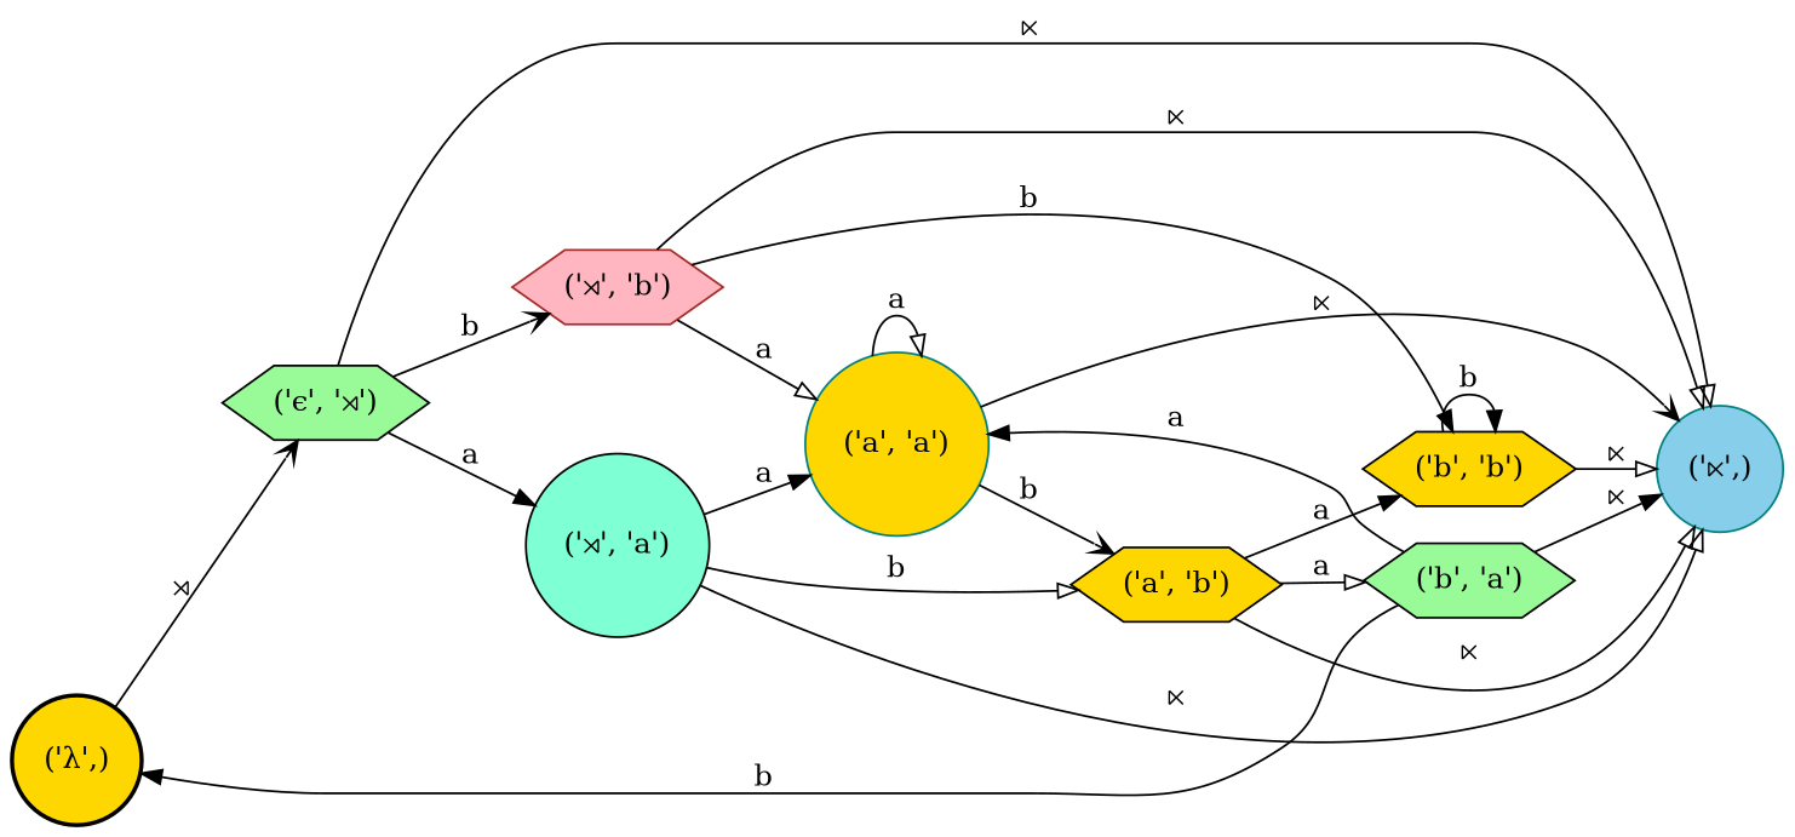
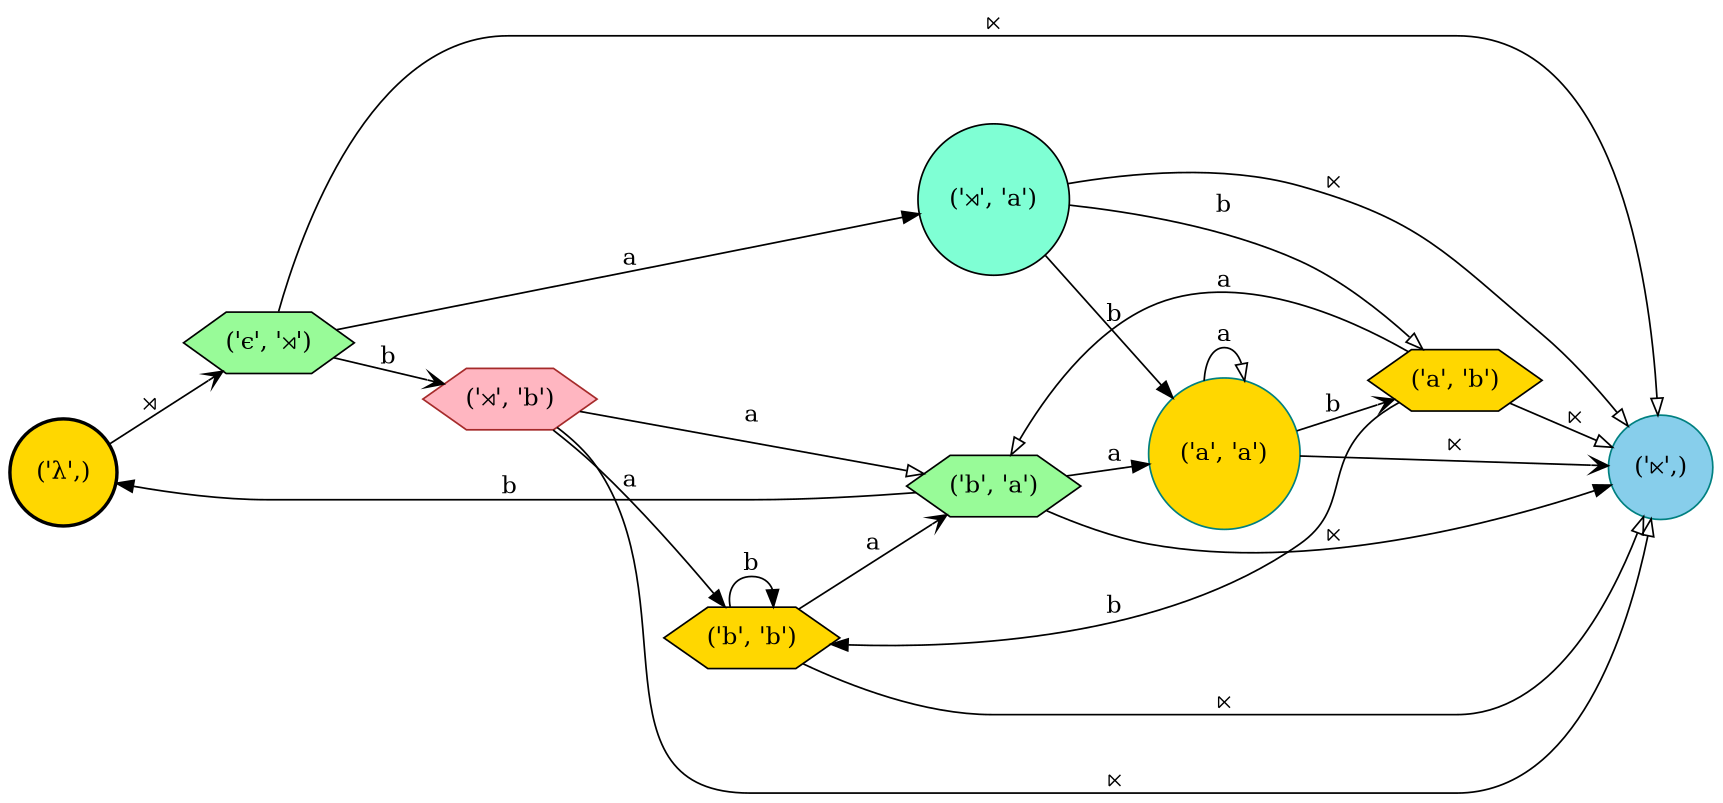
  digraph {
    nodesep=0.25
    rankdir=LR
    ranksep=0.4
    node [color=black fillcolor=gold fontsize=14 shape=hexagon style="solid,filled"]
    edge [arrowhead=onormal fontsize=14]
    n1 [label="('λ',)" shape=circle style="bold,filled"]
    n2 [fillcolor=palegreen label="('ϵ', '⋊')"]
    n3 [color=brown fillcolor=lightpink label="('⋊', 'b')"]
    n4 [fillcolor=aquamarine label="('⋊', 'a')" shape=circle]
    n5 [color=teal fillcolor=skyblue label="('⋉',)" shape=circle]
    n6 [label="('b', 'b')"]
    n7 [fillcolor=palegreen label="('b', 'a')"]
    n8 [label="('a', 'b')"]
    n9 [color=teal label="('a', 'a')" shape=circle]
    n1 -> n2 [arrowhead=vee label="⋊"]
    n2 -> n3 [arrowhead=vee label=b]
    n2 -> n4 [arrowhead=normal label=a]
    n2 -> n5 [label="⋉"]
    n3 -> n5 [label="⋉"]
-   n3 -> n6 [arrowhead=normal label=b]
-   n3 -> n9 [label=a]
+   n3 -> n6 [arrowhead=normal label=a]
+   n3 -> n7 [label=a]
    n4 -> n5 [label="⋉"]
    n4 -> n8 [label=b]
-   n4 -> n9 [arrowhead=normal label=a]
+   n4 -> n9 [arrowhead=normal label=b]
    n6 -> n5 [label="⋉"]
    n6 -> n6 [arrowhead=normal label=b]
+   n6 -> n7 [arrowhead=vee label=a]
    n7 -> n1 [arrowhead=normal label=b]
    n7 -> n5 [arrowhead=normal label="⋉"]
    n7 -> n9 [arrowhead=normal label=a]
    n8 -> n5 [label="⋉"]
-   n8 -> n6 [arrowhead=normal label=a]
+   n8 -> n6 [arrowhead=normal label=b]
    n8 -> n7 [label=a]
    n9 -> n5 [arrowhead=vee label="⋉"]
    n9 -> n8 [arrowhead=vee label=b]
    n9 -> n9 [label=a]
  }
